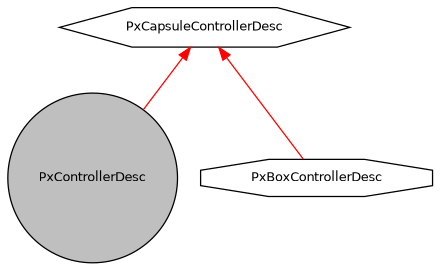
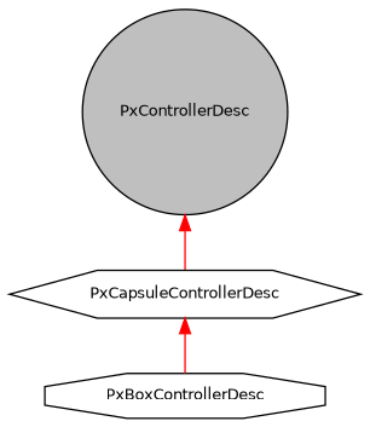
  digraph {
    node [color=black fillcolor=white fontname=Helvetica fontsize=10 style=filled]
    edge [color=red dir=back fontname=Helvetica fontsize=10 labelfontname=Helvetica labelfontsize=10 style=solid]
    n1 [fillcolor=grey75 fontcolor=black height=0.2 label=PxControllerDesc shape=circle width=0.4]
    n2 [height=0.2 label=PxCapsuleControllerDesc shape=hexagon width=0.4]
    n3 [height=0.2 label=PxBoxControllerDesc shape=octagon width=0.4]
-   n2 -> n1
+   n1 -> n2
    n2 -> n3
  }
